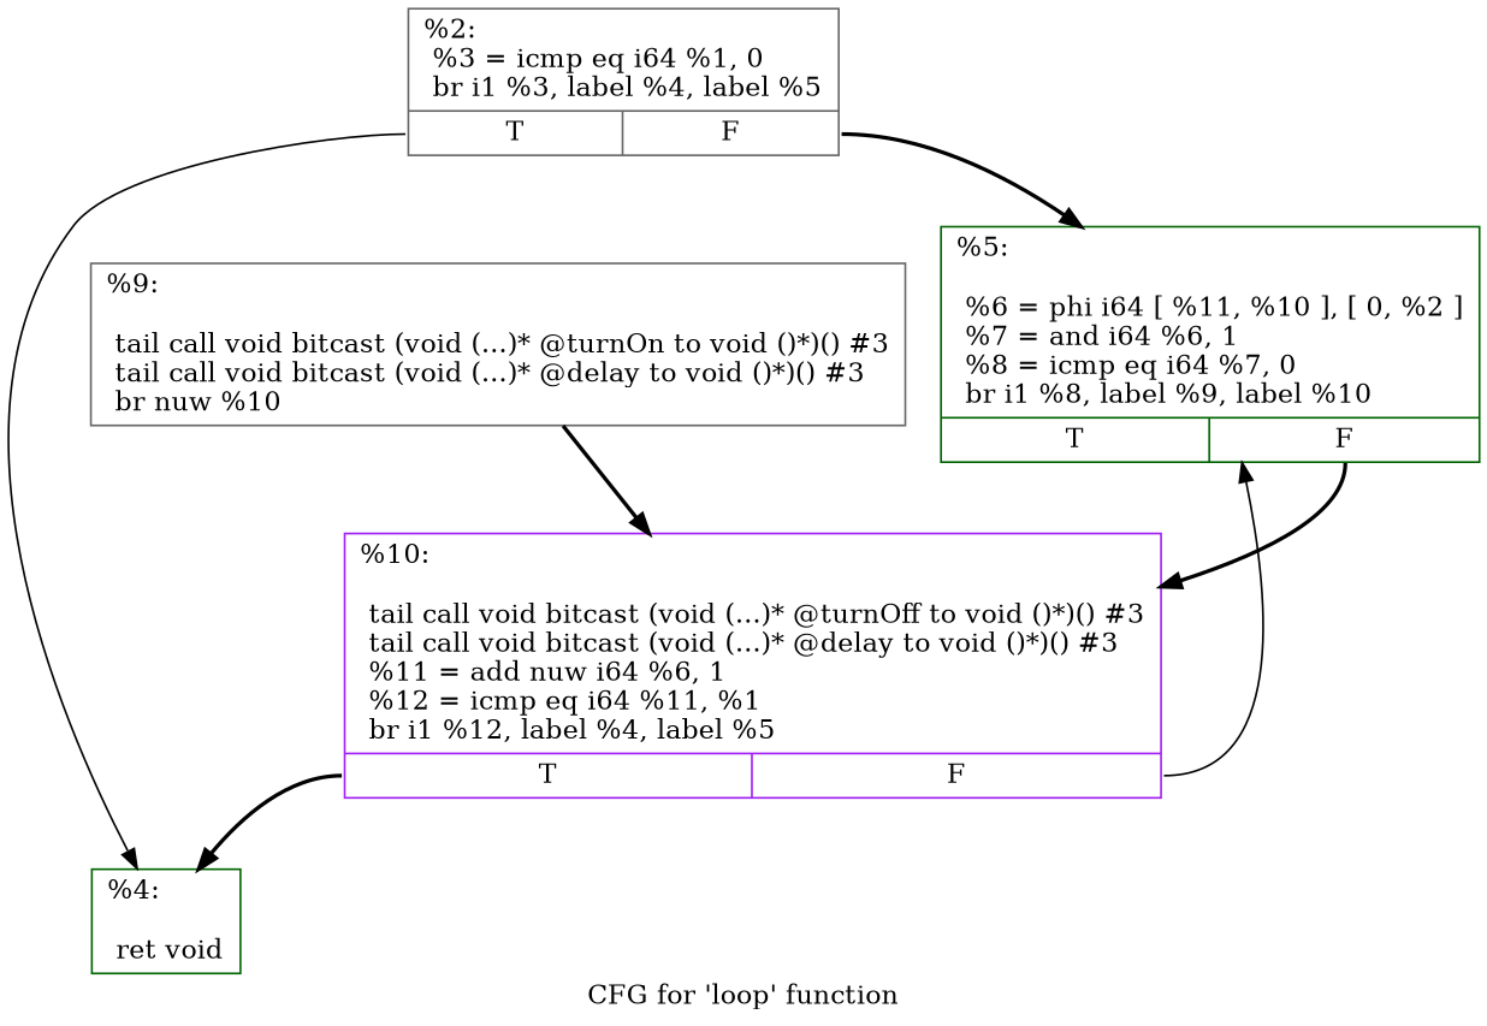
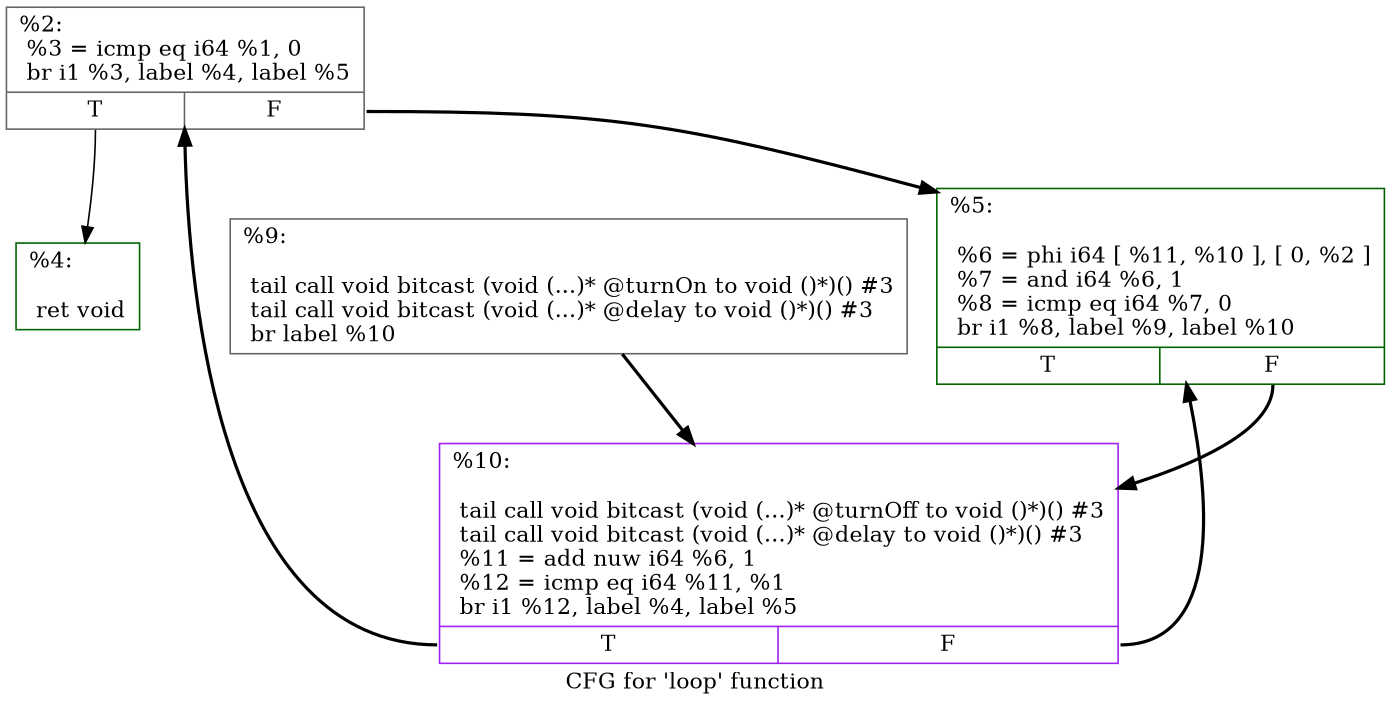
  digraph {
    label="CFG for 'loop' function"
    node [color=gray40 shape=record]
    edge [style=bold tailport=s0]
    n1 [label="{%2:\l  %3 = icmp eq i64 %1, 0\l  br i1 %3, label %4, label %5\l|{<s0>T|<s1>F}}"]
    n2 [color=darkgreen label="{%4:\l\l  ret void\l}"]
    n3 [color=darkgreen label="{%5:\l\l  %6 = phi i64 [ %11, %10 ], [ 0, %2 ]\l  %7 = and i64 %6, 1\l  %8 = icmp eq i64 %7, 0\l  br i1 %8, label %9, label %10\l|{<s0>T|<s1>F}}"]
    n4 [color=purple label="{%10:\l\l  tail call void bitcast (void (...)* @turnOff to void ()*)() #3\l  tail call void bitcast (void (...)* @delay to void ()*)() #3\l  %11 = add nuw i64 %6, 1\l  %12 = icmp eq i64 %11, %1\l  br i1 %12, label %4, label %5\l|{<s0>T|<s1>F}}"]
-   n5 [label="{%9:\l\l  tail call void bitcast (void (...)* @turnOn to void ()*)() #3\l  tail call void bitcast (void (...)* @delay to void ()*)() #3\l  br nuw %10\l}"]
+   n5 [label="{%9:\l\l  tail call void bitcast (void (...)* @turnOn to void ()*)() #3\l  tail call void bitcast (void (...)* @delay to void ()*)() #3\l  br label %10\l}"]
    n1 -> n2 [style=solid]
    n1 -> n3 [tailport=s1]
    n3 -> n4 [tailport=s1]
-   n4 -> n2
-   n4 -> n3 [style=solid tailport=s1]
+   n4 -> n1
+   n4 -> n3 [tailport=s1]
    n5 -> n4
  }
